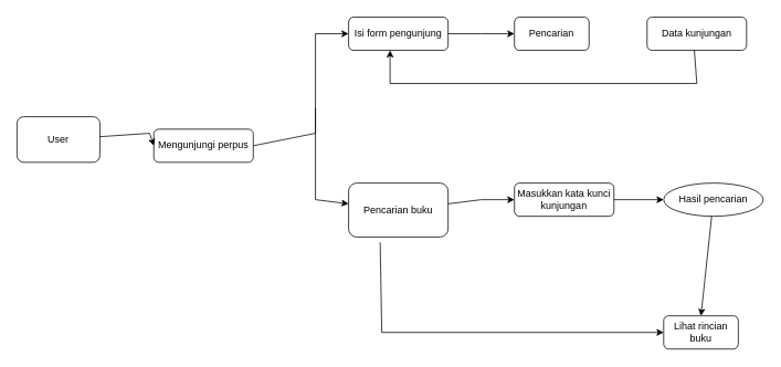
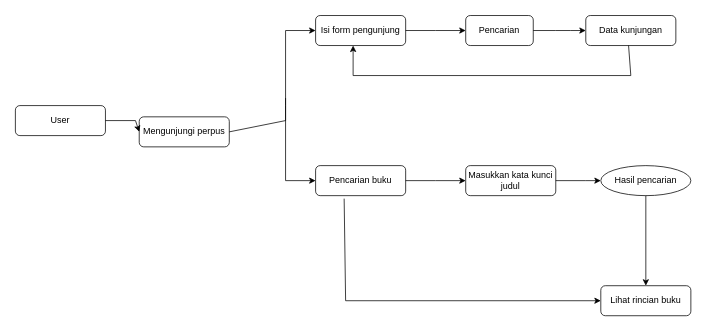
  <mxCell id="0" />
  <mxCell id="1" parent="0" />
- <mxCell id="2" value="User" style="rounded=1;whiteSpace=wrap;html=1;" vertex="1" parent="1"><mxGeometry x="20" y="140" width="100" height="55" as="geometry" /></mxCell>
+ <mxCell id="2" value="User" style="rounded=1;whiteSpace=wrap;html=1;" vertex="1" parent="1"><mxGeometry x="20" y="140" width="120" height="40" as="geometry" /></mxCell>
  <mxCell id="3" value="Mengunjungi perpus" style="rounded=1;whiteSpace=wrap;html=1;" vertex="1" parent="1"><mxGeometry x="185" y="155" width="120" height="40" as="geometry" /></mxCell>
  <mxCell id="4" value="" style="endArrow=classic;html=1;rounded=0;entryX=0;entryY=0.5;entryDx=0;entryDy=0;" edge="1" parent="1" source="2" target="3"><mxGeometry width="50" height="50" relative="1" as="geometry"><mxPoint x="380" y="240" as="sourcePoint" /><mxPoint x="430" y="190" as="targetPoint" /><Array as="points"><mxPoint x="180" y="160" /></Array></mxGeometry></mxCell>
  <mxCell id="5" value="Isi form pengunjung" style="rounded=1;whiteSpace=wrap;html=1;" vertex="1" parent="1"><mxGeometry x="420" y="20" width="120" height="40" as="geometry" /></mxCell>
  <mxCell id="6" value="Pencarian" style="rounded=1;whiteSpace=wrap;html=1;" vertex="1" parent="1"><mxGeometry x="620" y="20" width="90" height="40" as="geometry" /></mxCell>
  <mxCell id="7" value="Data kunjungan" style="rounded=1;whiteSpace=wrap;html=1;" vertex="1" parent="1"><mxGeometry x="780" y="20" width="120" height="40" as="geometry" /></mxCell>
- <mxCell id="8" value="Pencarian buku" style="rounded=1;whiteSpace=wrap;html=1;" vertex="1" parent="1"><mxGeometry x="420" y="220" width="120" height="65" as="geometry" /></mxCell>
- <mxCell id="9" value="Masukkan kata kunci kunjungan" style="rounded=1;whiteSpace=wrap;html=1;" vertex="1" parent="1"><mxGeometry x="620" y="220" width="120" height="40" as="geometry" /></mxCell>
+ <mxCell id="8" value="Pencarian buku" style="rounded=1;whiteSpace=wrap;html=1;" vertex="1" parent="1"><mxGeometry x="420" y="220" width="120" height="40" as="geometry" /></mxCell>
+ <mxCell id="9" value="Masukkan kata kunci judul" style="rounded=1;whiteSpace=wrap;html=1;" vertex="1" parent="1"><mxGeometry x="620" y="220" width="120" height="40" as="geometry" /></mxCell>
  <mxCell id="10" value="Hasil pencarian" style="ellipse;whiteSpace=wrap;html=1;" vertex="1" parent="1"><mxGeometry x="800" y="220" width="120" height="40" as="geometry" /></mxCell>
- <mxCell id="11" value="Lihat rincian buku" style="rounded=1;whiteSpace=wrap;html=1;" vertex="1" parent="1"><mxGeometry x="800" y="380" width="90" height="40" as="geometry" /></mxCell>
+ <mxCell id="11" value="Lihat rincian buku" style="rounded=1;whiteSpace=wrap;html=1;" vertex="1" parent="1"><mxGeometry x="800" y="380" width="120" height="40" as="geometry" /></mxCell>
  <mxCell id="12" value="" style="endArrow=classic;html=1;rounded=0;" edge="1" parent="1" source="5" target="6"><mxGeometry width="50" height="50" relative="1" as="geometry"><mxPoint x="150" y="170" as="sourcePoint" /><mxPoint x="230" y="170" as="targetPoint" /><Array as="points"><mxPoint x="580" y="40" /></Array></mxGeometry></mxCell>
+ <mxCell id="13" value="" style="endArrow=classic;html=1;rounded=0;entryX=0;entryY=0.5;entryDx=0;entryDy=0;exitX=1;exitY=0.5;exitDx=0;exitDy=0;" edge="1" parent="1" source="6" target="7"><mxGeometry width="50" height="50" relative="1" as="geometry"><mxPoint x="550" y="50" as="sourcePoint" /><mxPoint x="630" y="50" as="targetPoint" /><Array as="points"><mxPoint x="740" y="40" /><mxPoint x="760" y="40" /></Array></mxGeometry></mxCell>
  <mxCell id="14" value="" style="endArrow=classic;html=1;rounded=0;" edge="1" parent="1" source="8" target="9"><mxGeometry width="50" height="50" relative="1" as="geometry"><mxPoint x="550" y="50" as="sourcePoint" /><mxPoint x="630" y="50" as="targetPoint" /><Array as="points"><mxPoint x="580" y="240" /></Array></mxGeometry></mxCell>
  <mxCell id="15" value="" style="endArrow=classic;html=1;rounded=0;exitX=1;exitY=0.5;exitDx=0;exitDy=0;" edge="1" parent="1" source="9" target="10"><mxGeometry width="50" height="50" relative="1" as="geometry"><mxPoint x="550" y="250" as="sourcePoint" /><mxPoint x="630" y="250" as="targetPoint" /><Array as="points"><mxPoint x="780" y="240" /></Array></mxGeometry></mxCell>
  <mxCell id="16" value="" style="endArrow=classic;html=1;rounded=0;entryX=0.5;entryY=0;entryDx=0;entryDy=0;" edge="1" parent="1" source="10" target="11"><mxGeometry width="50" height="50" relative="1" as="geometry"><mxPoint x="550" y="250" as="sourcePoint" /><mxPoint x="630" y="250" as="targetPoint" /><Array as="points" /></mxGeometry></mxCell>
  <mxCell id="17" value="" style="endArrow=classic;html=1;rounded=0;exitX=0.317;exitY=1.1;exitDx=0;exitDy=0;exitPerimeter=0;" edge="1" parent="1" source="8" target="11"><mxGeometry width="50" height="50" relative="1" as="geometry"><mxPoint x="460" y="270" as="sourcePoint" /><mxPoint x="630" y="250" as="targetPoint" /><Array as="points"><mxPoint x="460" y="400" /></Array></mxGeometry></mxCell>
  <mxCell id="18" value="" style="endArrow=classic;html=1;rounded=0;entryX=0;entryY=0.5;entryDx=0;entryDy=0;exitX=1;exitY=0.5;exitDx=0;exitDy=0;" edge="1" parent="1" source="3" target="5"><mxGeometry width="50" height="50" relative="1" as="geometry"><mxPoint x="380" y="340" as="sourcePoint" /><mxPoint x="430" y="290" as="targetPoint" /><Array as="points"><mxPoint x="380" y="160" /><mxPoint x="380" y="140" /><mxPoint x="380" y="40" /></Array></mxGeometry></mxCell>
  <mxCell id="19" value="" style="endArrow=classic;html=1;rounded=0;" edge="1" parent="1" target="8"><mxGeometry width="50" height="50" relative="1" as="geometry"><mxPoint x="380" y="130" as="sourcePoint" /><mxPoint x="430" y="290" as="targetPoint" /><Array as="points"><mxPoint x="380" y="240" /></Array></mxGeometry></mxCell>
  <mxCell id="20" value="" style="endArrow=classic;html=1;rounded=0;" edge="1" parent="1"><mxGeometry width="50" height="50" relative="1" as="geometry"><mxPoint x="837" y="60" as="sourcePoint" /><mxPoint x="470" y="60" as="targetPoint" /><Array as="points"><mxPoint x="840" y="100" /><mxPoint x="470" y="100" /></Array></mxGeometry></mxCell>
